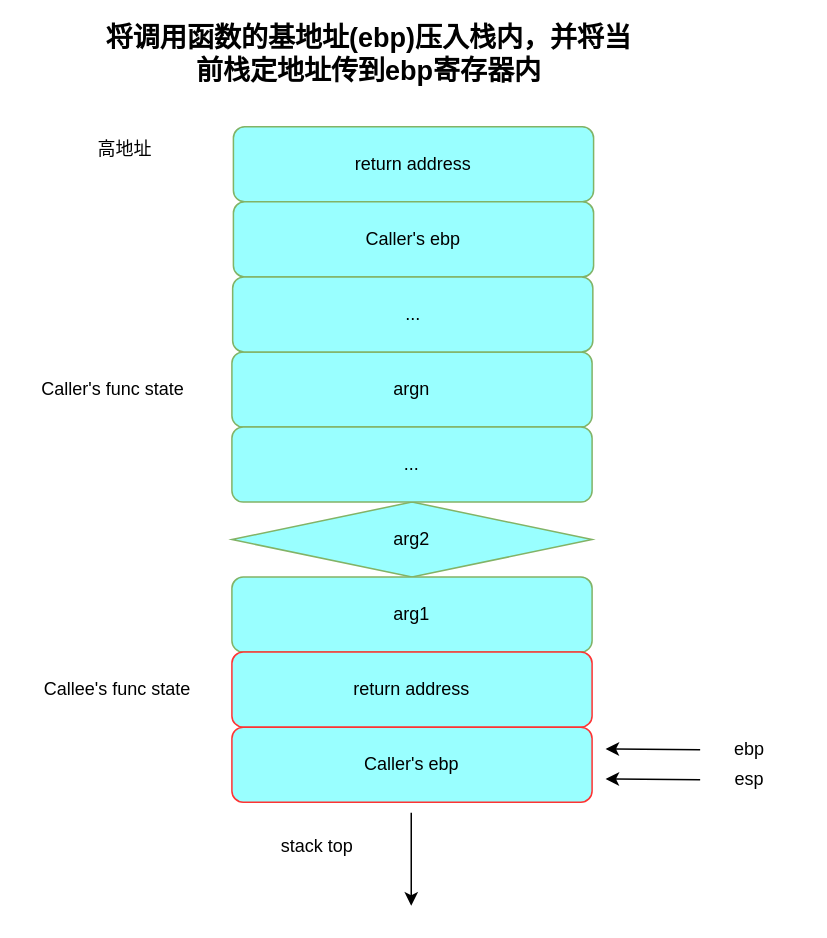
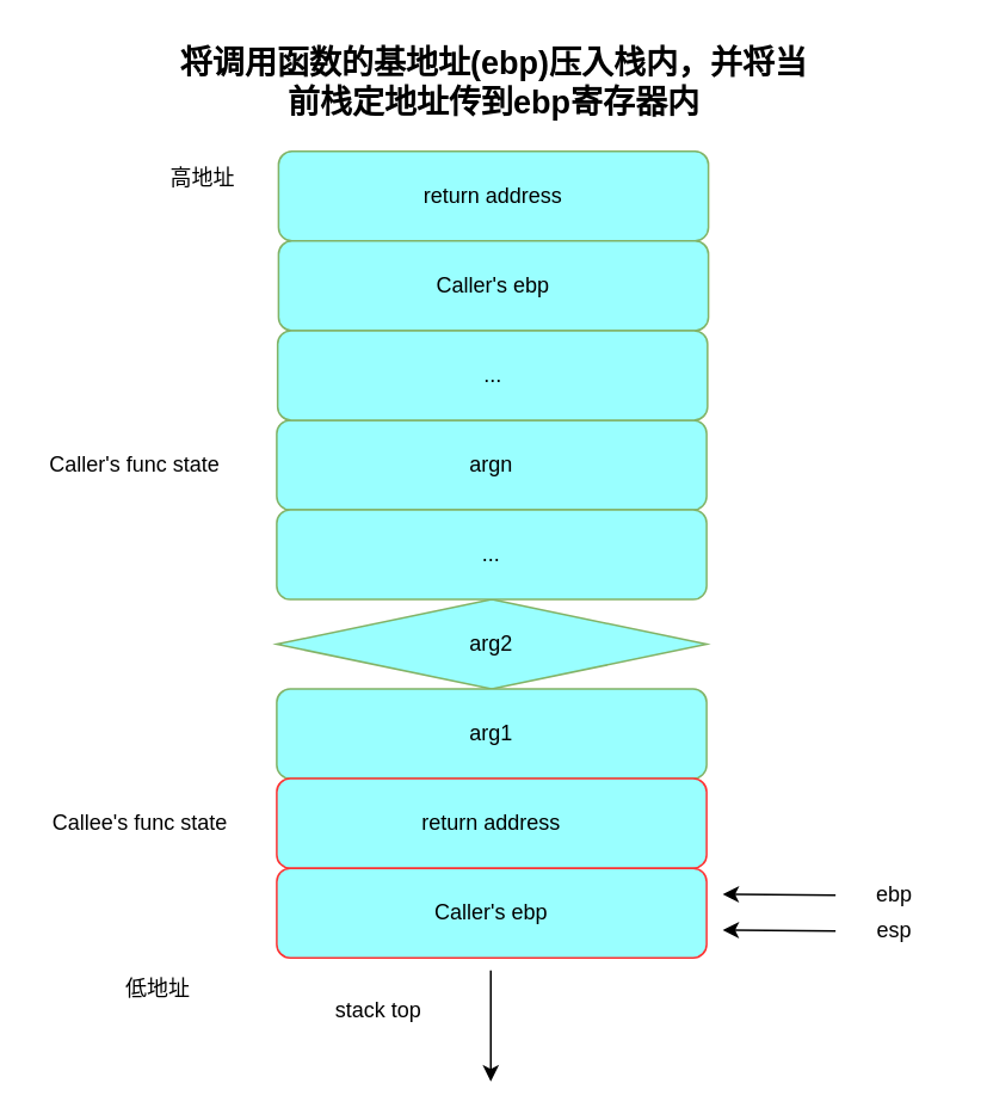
  <mxCell id="0" />
  <mxCell id="1" parent="0" />
  <mxCell id="2" value="return address" style="rounded=1;whiteSpace=wrap;html=1;fillColor=#99FFFF;strokeColor=#82b366;" parent="1" vertex="1"><mxGeometry x="155" y="84" width="240" height="50" as="geometry" /></mxCell>
  <mxCell id="3" value="arg2" style="rhombus;whiteSpace=wrap;html=1;fillColor=#99FFFF;strokeColor=#82b366;" parent="1" vertex="1"><mxGeometry x="154" y="334" width="240" height="50" as="geometry" /></mxCell>
  <mxCell id="4" value="argn" style="rounded=1;whiteSpace=wrap;html=1;fillColor=#99FFFF;strokeColor=#82b366;" parent="1" vertex="1"><mxGeometry x="154" y="234" width="240" height="50" as="geometry" /></mxCell>
  <mxCell id="5" value="Caller's ebp" style="rounded=1;whiteSpace=wrap;html=1;fillColor=#99FFFF;strokeColor=#82b366;" parent="1" vertex="1"><mxGeometry x="155" y="134" width="240" height="50" as="geometry" /></mxCell>
  <mxCell id="6" value="arg1" style="rounded=1;whiteSpace=wrap;html=1;fillColor=#99FFFF;strokeColor=#82b366;" parent="1" vertex="1"><mxGeometry x="154" y="384" width="240" height="50" as="geometry" /></mxCell>
  <mxCell id="7" value="return address" style="rounded=1;whiteSpace=wrap;html=1;fillColor=#99FFFF;strokeColor=#FF3333;" parent="1" vertex="1"><mxGeometry x="154" y="434" width="240" height="50" as="geometry" /></mxCell>
  <mxCell id="8" value="Caller's ebp" style="rounded=1;whiteSpace=wrap;html=1;fillColor=#99FFFF;strokeColor=#FF3333;shadow=0;" parent="1" vertex="1"><mxGeometry x="154" y="484" width="240" height="50" as="geometry" /></mxCell>
- <mxCell id="9" value="高地址" style="text;strokeColor=none;align=center;fillColor=none;html=1;verticalAlign=middle;whiteSpace=wrap;rounded=0;" parent="1" vertex="1"><mxGeometry x="53" y="84" width="60" height="30" as="geometry" /></mxCell>
+ <mxCell id="9" value="高地址" style="text;strokeColor=none;align=center;fillColor=none;html=1;verticalAlign=middle;whiteSpace=wrap;rounded=0;" parent="1" vertex="1"><mxGeometry x="83" y="84" width="60" height="30" as="geometry" /></mxCell>
+ <mxCell id="10" value="低地址" style="text;strokeColor=none;align=center;fillColor=none;html=1;verticalAlign=middle;whiteSpace=wrap;rounded=0;" parent="1" vertex="1"><mxGeometry x="58" y="537" width="60" height="30" as="geometry" /></mxCell>
  <mxCell id="11" value="" style="endArrow=classic;html=1;rounded=0;" parent="1" edge="1"><mxGeometry relative="1" as="geometry"><mxPoint x="466" y="499" as="sourcePoint" /><mxPoint x="403" y="498.5" as="targetPoint" /></mxGeometry></mxCell>
  <mxCell id="12" value="ebp" style="text;strokeColor=none;align=center;fillColor=none;html=1;verticalAlign=middle;whiteSpace=wrap;rounded=0;" parent="1" vertex="1"><mxGeometry x="469" y="484" width="60" height="30" as="geometry" /></mxCell>
  <mxCell id="13" value="" style="endArrow=classic;html=1;rounded=0;" parent="1" edge="1"><mxGeometry relative="1" as="geometry"><mxPoint x="466" y="519" as="sourcePoint" /><mxPoint x="403" y="518.5" as="targetPoint" /></mxGeometry></mxCell>
  <mxCell id="14" value="esp" style="text;strokeColor=none;align=center;fillColor=none;html=1;verticalAlign=middle;whiteSpace=wrap;rounded=0;" parent="1" vertex="1"><mxGeometry x="469" y="504" width="60" height="30" as="geometry" /></mxCell>
  <mxCell id="15" value="stack top" style="text;strokeColor=none;align=center;fillColor=none;html=1;verticalAlign=middle;whiteSpace=wrap;rounded=0;" parent="1" vertex="1"><mxGeometry x="181" y="549" width="60" height="30" as="geometry" /></mxCell>
  <mxCell id="16" value="" style="endArrow=classic;html=1;rounded=0;" parent="1" edge="1"><mxGeometry relative="1" as="geometry"><mxPoint x="273.5" y="541" as="sourcePoint" /><mxPoint x="273.5" y="603" as="targetPoint" /></mxGeometry></mxCell>
- <mxCell id="17" value="&lt;span style=&quot;font-size: 18px;&quot;&gt;&lt;b&gt;将调用函数的基地址(ebp)压入栈内，并将当前栈定地址传到ebp寄存器内&lt;/b&gt;&lt;/span&gt;" style="text;strokeColor=none;align=center;fillColor=none;html=1;verticalAlign=middle;whiteSpace=wrap;rounded=0;" vertex="1" parent="1"><mxGeometry x="62.5" y="10" width="365" height="51" as="geometry" /></mxCell>
+ <mxCell id="17" value="&lt;span style=&quot;font-size: 18px;&quot;&gt;&lt;b&gt;将调用函数的基地址(ebp)压入栈内，并将当前栈定地址传到ebp寄存器内&lt;/b&gt;&lt;/span&gt;" style="text;strokeColor=none;align=center;fillColor=none;html=1;verticalAlign=middle;whiteSpace=wrap;rounded=0;" vertex="1" parent="1"><mxGeometry x="92.5" y="20" width="365" height="51" as="geometry" /></mxCell>
  <mxCell id="18" value="..." style="rounded=1;whiteSpace=wrap;html=1;fillColor=#99FFFF;strokeColor=#82b366;" vertex="1" parent="1"><mxGeometry x="154" y="284" width="240" height="50" as="geometry" /></mxCell>
  <mxCell id="19" value="Callee's func state" style="text;strokeColor=none;align=center;fillColor=none;html=1;verticalAlign=middle;whiteSpace=wrap;rounded=0;" vertex="1" parent="1"><mxGeometry x="23" y="444" width="110" height="30" as="geometry" /></mxCell>
  <mxCell id="20" value="Caller's func state" style="text;strokeColor=none;align=center;fillColor=none;html=1;verticalAlign=middle;whiteSpace=wrap;rounded=0;" vertex="1" parent="1"><mxGeometry x="20" y="244" width="110" height="30" as="geometry" /></mxCell>
  <mxCell id="21" value="..." style="rounded=1;whiteSpace=wrap;html=1;fillColor=#99FFFF;strokeColor=#82b366;" vertex="1" parent="1"><mxGeometry x="154.5" y="184" width="240" height="50" as="geometry" /></mxCell>
